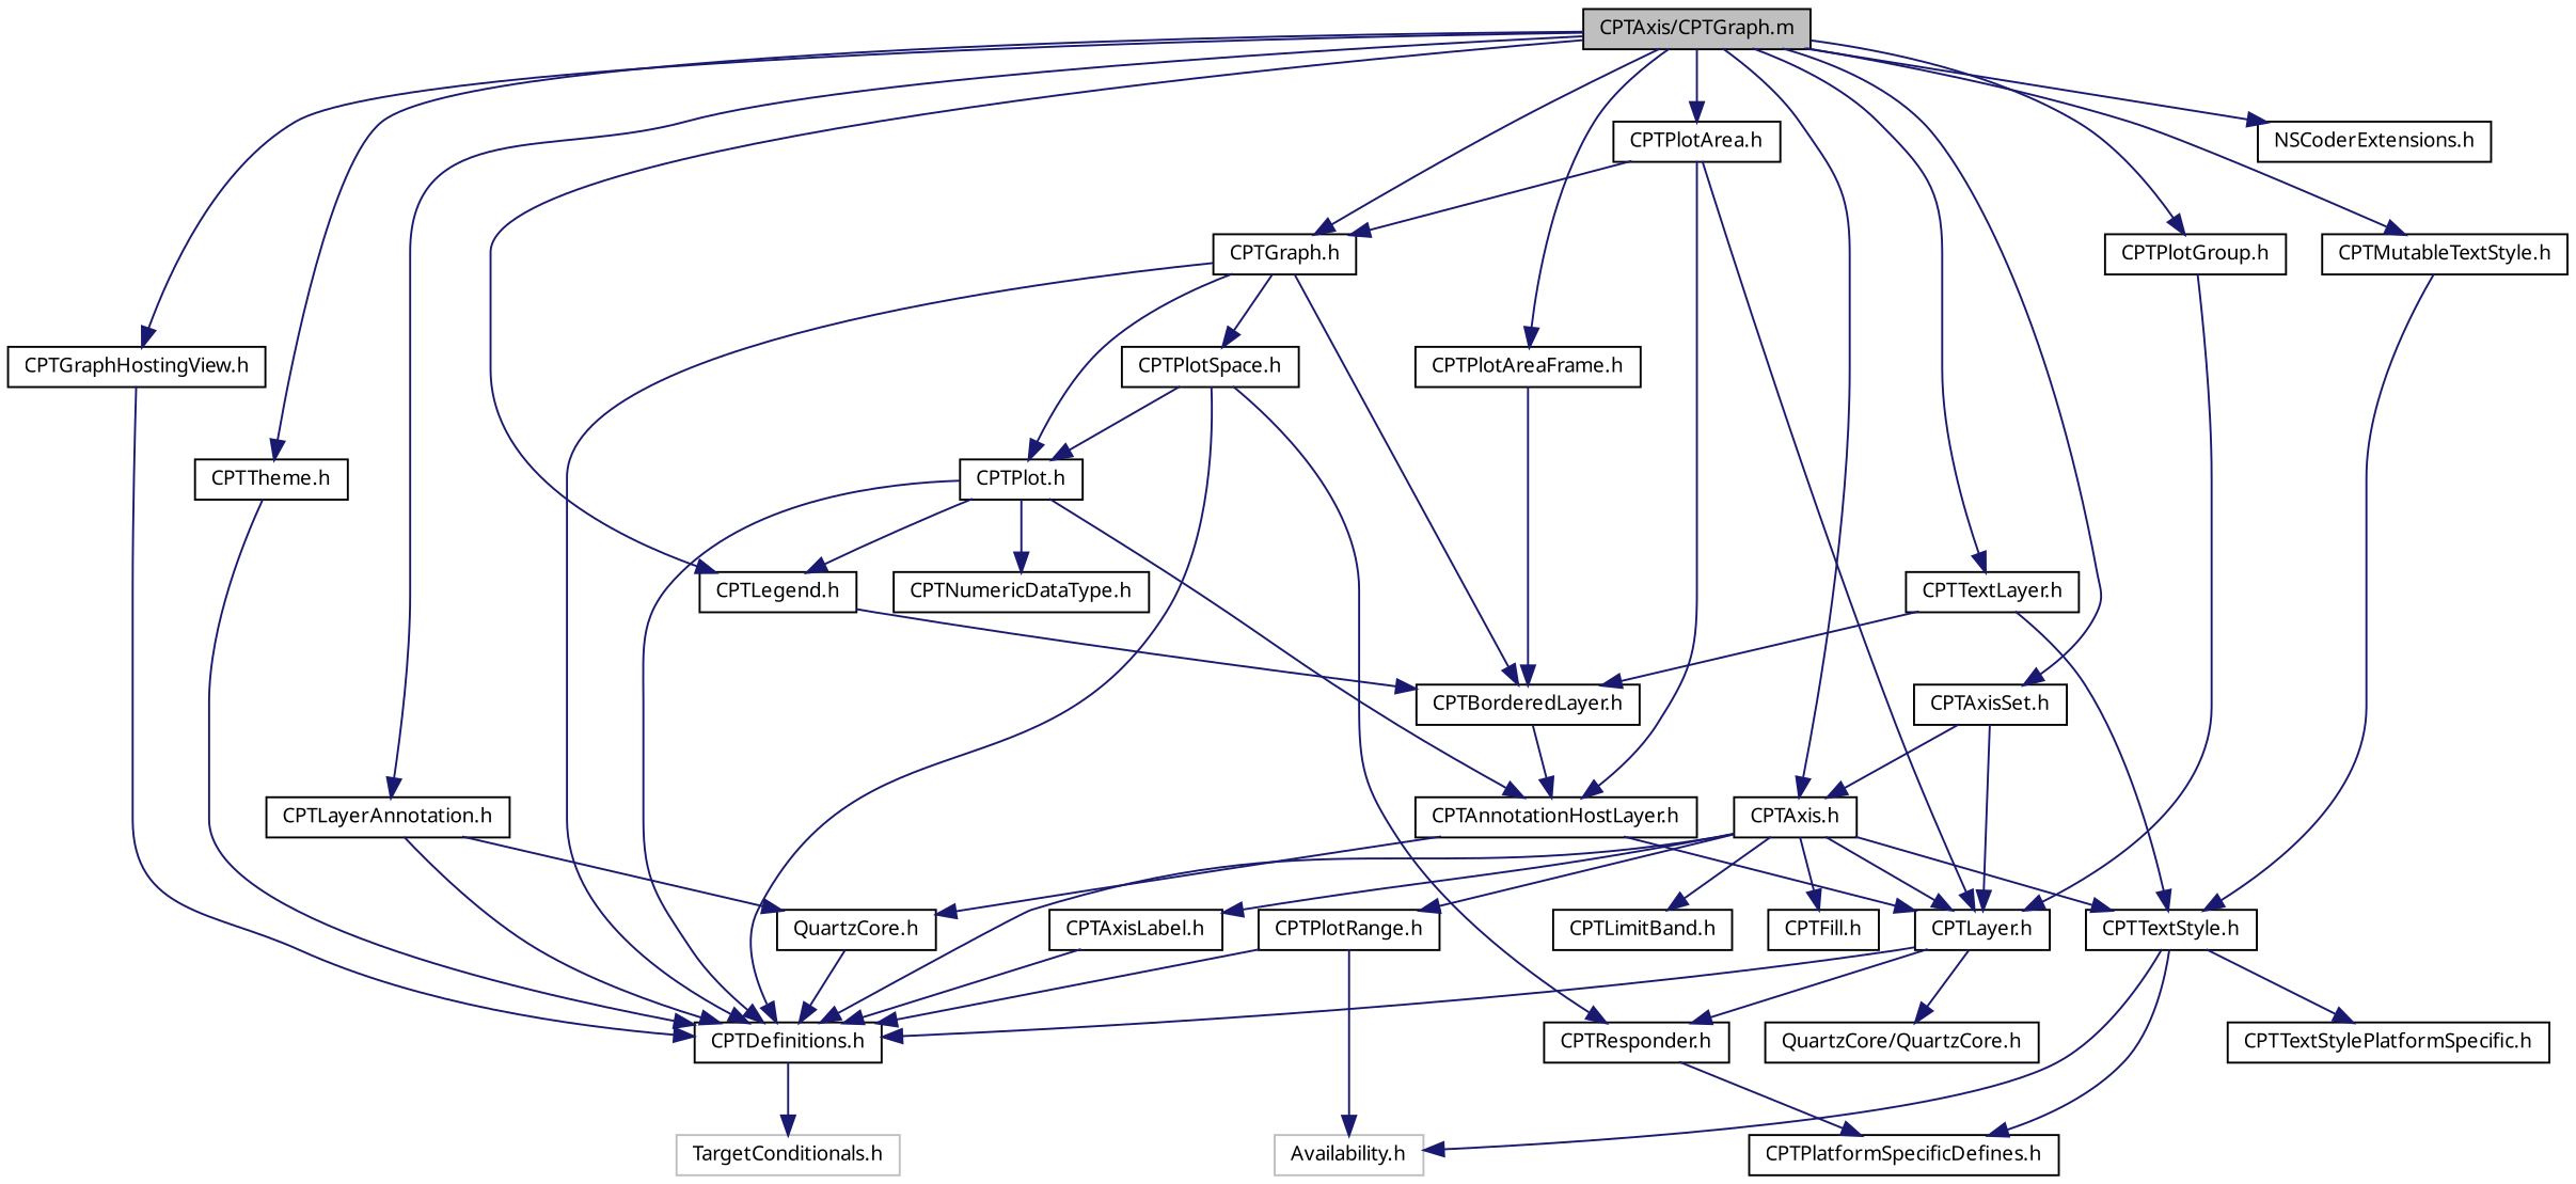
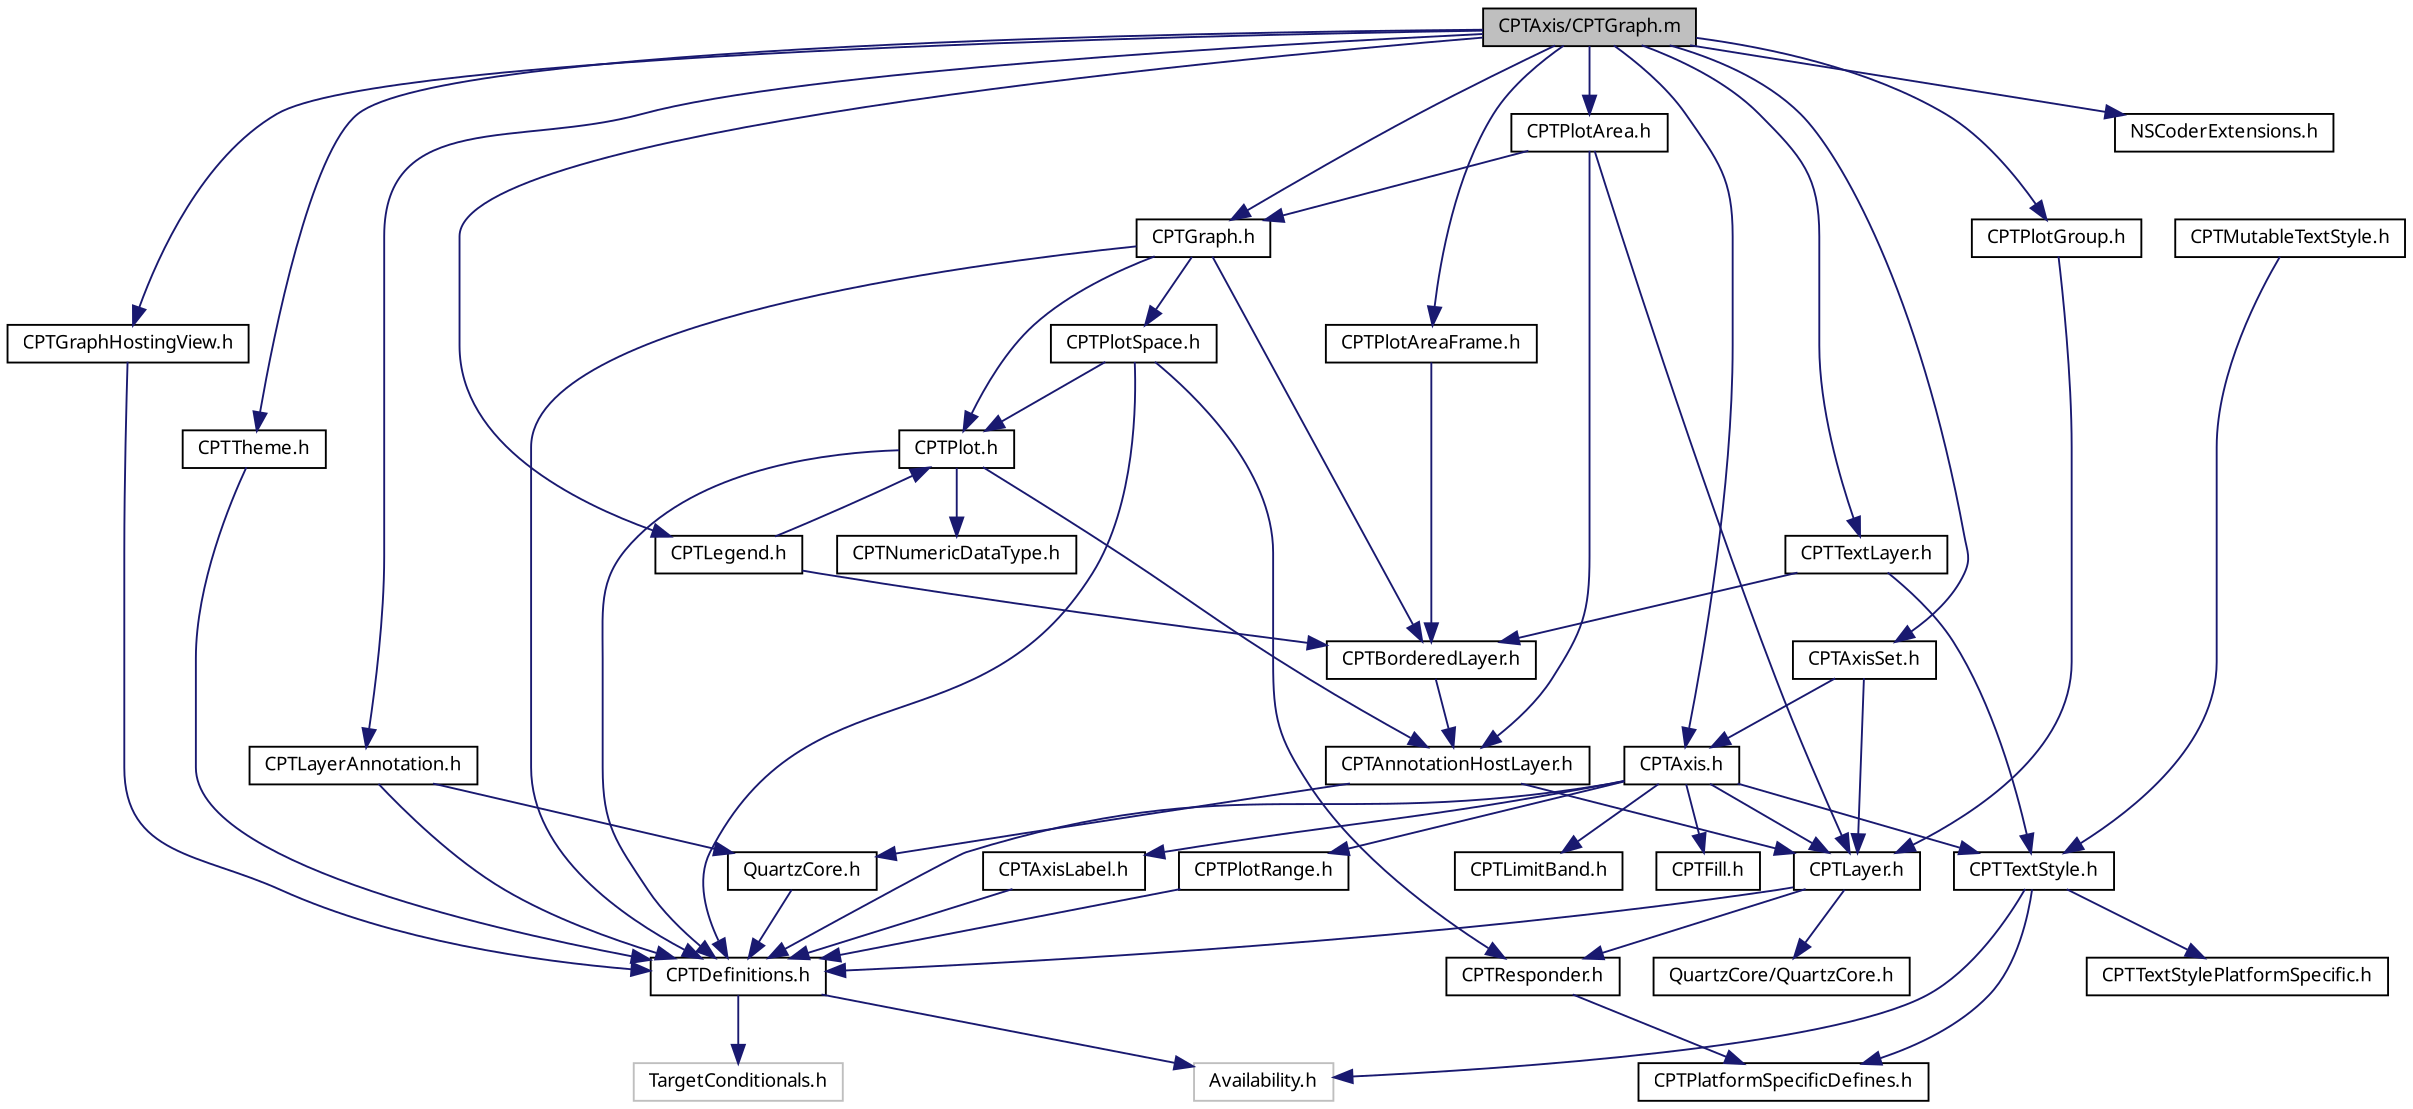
  digraph {
    node [color=black fontname="Lucinda Grande" fontsize=10 shape=record]
    edge [color=midnightblue fontname="Lucinda Grande" fontsize=10 labelfontname="Lucinda Grande" labelfontsize=10 style=solid]
    n1 [fillcolor=grey75 fontcolor=black height=0.2 label="CPTAxis/CPTGraph.m" style=filled width=0.4]
    n2 [height=0.2 label="CPTGraph.h" width=0.4]
    n3 [height=0.2 label="CPTAxis.h" width=0.4]
    n4 [height=0.2 label="CPTAxisSet.h" width=0.4]
    n5 [height=0.2 label="CPTGraphHostingView.h" width=0.4]
    n6 [height=0.2 label="CPTLayerAnnotation.h" width=0.4]
    n7 [height=0.2 label="CPTLegend.h" width=0.4]
    n8 [height=0.2 label="CPTMutableTextStyle.h" width=0.4]
    n9 [height=0.2 label="CPTPlotArea.h" width=0.4]
    n10 [height=0.2 label="CPTPlotAreaFrame.h" width=0.4]
    n11 [height=0.2 label="CPTPlotGroup.h" width=0.4]
    n12 [height=0.2 label="CPTTextLayer.h" width=0.4]
    n13 [height=0.2 label="CPTTheme.h" width=0.4]
    n14 [height=0.2 label="NSCoderExtensions.h" width=0.4]
    n15 [height=0.2 label="CPTBorderedLayer.h" width=0.4]
    n16 [height=0.2 label="CPTDefinitions.h" width=0.4]
    n17 [height=0.2 label="CPTPlot.h" width=0.4]
    n18 [height=0.2 label="CPTPlotSpace.h" width=0.4]
    n19 [height=0.2 label="CPTLayer.h" width=0.4]
    n20 [height=0.2 label="CPTAxisLabel.h" width=0.4]
    n21 [height=0.2 label="CPTFill.h" width=0.4]
    n22 [height=0.2 label="CPTLimitBand.h" width=0.4]
    n23 [height=0.2 label="CPTPlotRange.h" width=0.4]
    n24 [height=0.2 label="CPTTextStyle.h" width=0.4]
    n25 [height=0.2 label="QuartzCore.h" width=0.4]
    n26 [height=0.2 label="CPTAnnotationHostLayer.h" width=0.4]
    n27 [color=grey75 height=0.2 label="TargetConditionals.h" width=0.4]
    n28 [color=grey75 height=0.2 label="Availability.h" width=0.4]
    n29 [height=0.2 label="CPTNumericDataType.h" width=0.4]
    n30 [height=0.2 label="CPTResponder.h" width=0.4]
    n31 [height=0.2 label="QuartzCore/QuartzCore.h" width=0.4]
    n32 [height=0.2 label="CPTPlatformSpecificDefines.h" width=0.4]
    n33 [height=0.2 label="CPTTextStylePlatformSpecific.h" width=0.4]
    n1 -> n2
    n1 -> n3
    n1 -> n4
    n1 -> n5
    n1 -> n6
    n1 -> n7
-   n1 -> n8
    n1 -> n9
    n1 -> n10
    n1 -> n11
    n1 -> n12
    n1 -> n13
    n1 -> n14
    n2 -> n15
    n2 -> n16
    n2 -> n17
    n2 -> n18
    n3 -> n16
    n3 -> n19
    n3 -> n20
    n3 -> n21
    n3 -> n22
    n3 -> n23
    n3 -> n24
    n4 -> n3
    n4 -> n19
    n5 -> n16
    n6 -> n16
    n6 -> n25
    n7 -> n15
-   n17 -> n7
+   n7 -> n17
    n8 -> n24
    n9 -> n2
    n9 -> n19
    n9 -> n26
    n10 -> n15
    n11 -> n19
    n12 -> n15
    n12 -> n24
    n13 -> n16
    n15 -> n26
    n16 -> n27
-   n23 -> n28
+   n16 -> n28
    n17 -> n16
    n17 -> n26
    n17 -> n29
    n18 -> n16
    n18 -> n17
    n18 -> n30
    n19 -> n16
    n19 -> n30
    n19 -> n31
    n20 -> n16
    n23 -> n16
    n24 -> n28
    n24 -> n32
    n24 -> n33
    n25 -> n16
    n26 -> n19
    n26 -> n25
    n30 -> n32
  }
